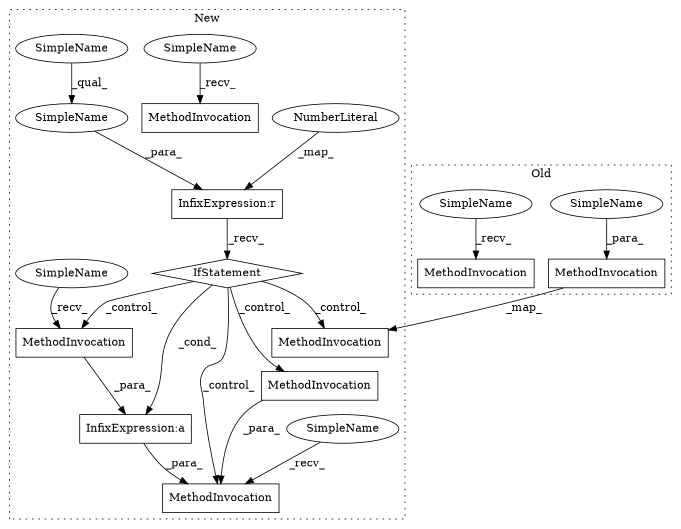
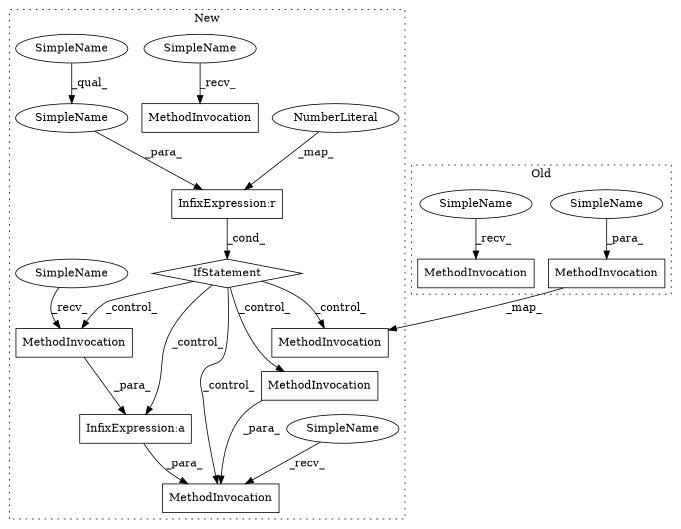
  digraph {
    node [a=32 l="5,1" s=13686 shape=box]
    n1 [label=MethodInvocation s="10929,10958"]
    n2 [label=MethodInvocation s="10883,10913"]
    n3 [a=42 l=9 label=SimpleName s=10934 shape=ellipse]
    n4 [a=42 l=6 label=SimpleName s=10876 shape=ellipse]
    n5 [a=25 l="9,2" label=IfStatement s="13677,13701" shape=diamond]
    n6 [label=MethodInvocation s="13803,13888"]
    n7 [label=MethodInvocation s="14127,14203"]
    n8 [l="8,1" label=MethodInvocation s="14193,14202"]
    n9 [l=9 label=MethodInvocation s=13590]
    n10 [l=9 label=MethodInvocation s=14136]
    n11 [a=34 l=1 label=NumberLiteral s=13700 shape=ellipse]
    n12 [a=42 l=6 label=SimpleName s=14120 shape=ellipse]
    n13 [a=42 l=10 label=SimpleName shape=ellipse]
    n14 [a=42 l=3 label=SimpleName s=13586 shape=ellipse]
    n15 [a=42 l=3 label=SimpleName s=14132 shape=ellipse]
    n16 [a=42 l=4 label=SimpleName shape=ellipse]
    n17 [a=27 l=-13 label="InfixExpression:a" s=14145]
    n18 [a=27 l=4 label="InfixExpression:r" s=13696]
    subgraph cluster_1 {
      label=Old
      style=dotted
      n1
      n2
      n3
      n4
    }
    subgraph cluster_2 {
      label=New
      style=dotted
      n5
      n6
      n7
      n8
      n9
      n10
      n11
      n12
      n13
      n14
      n15
      n16
      n17
      n18
    }
    n1 -> n6 [label=_map_]
    n3 -> n1 [label=_para_]
    n4 -> n2 [label=_recv_]
    n5 -> n6 [label=_control_]
    n5 -> n7 [label=_control_]
    n5 -> n8 [label=_control_]
    n5 -> n10 [label=_control_]
-   n5 -> n17 [label=_cond_]
+   n5 -> n17 [label=_control_]
    n8 -> n7 [label=_para_]
    n10 -> n17 [label=_para_]
    n11 -> n18 [label=_map_]
    n12 -> n7 [label=_recv_]
    n13 -> n18 [label=_para_]
    n14 -> n9 [label=_recv_]
    n15 -> n10 [label=_recv_]
    n16 -> n13 [label=_qual_]
    n17 -> n7 [label=_para_]
-   n18 -> n5 [label=_recv_]
+   n18 -> n5 [label=_cond_]
  }
